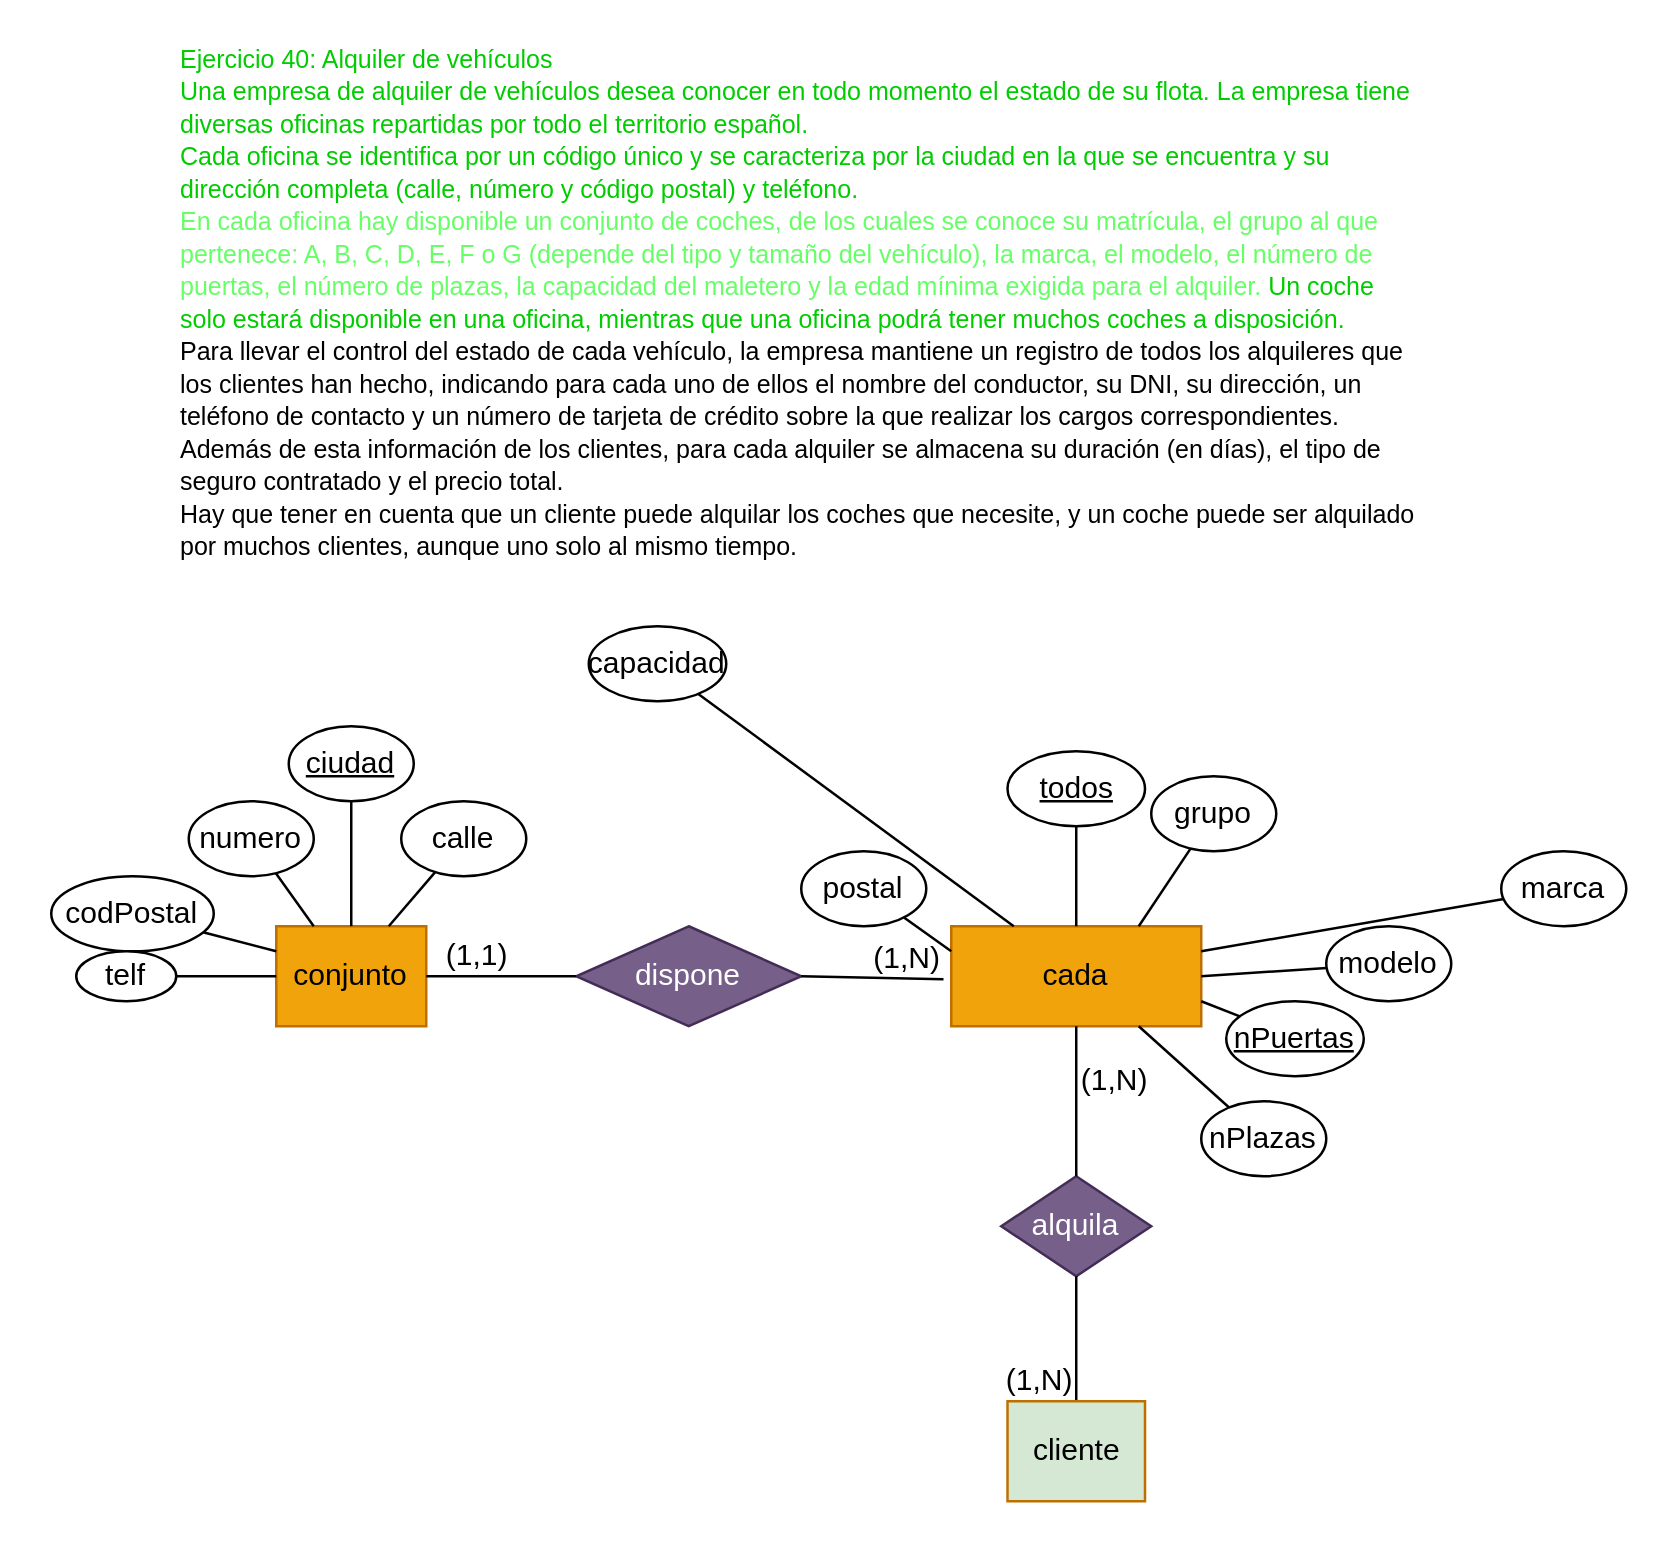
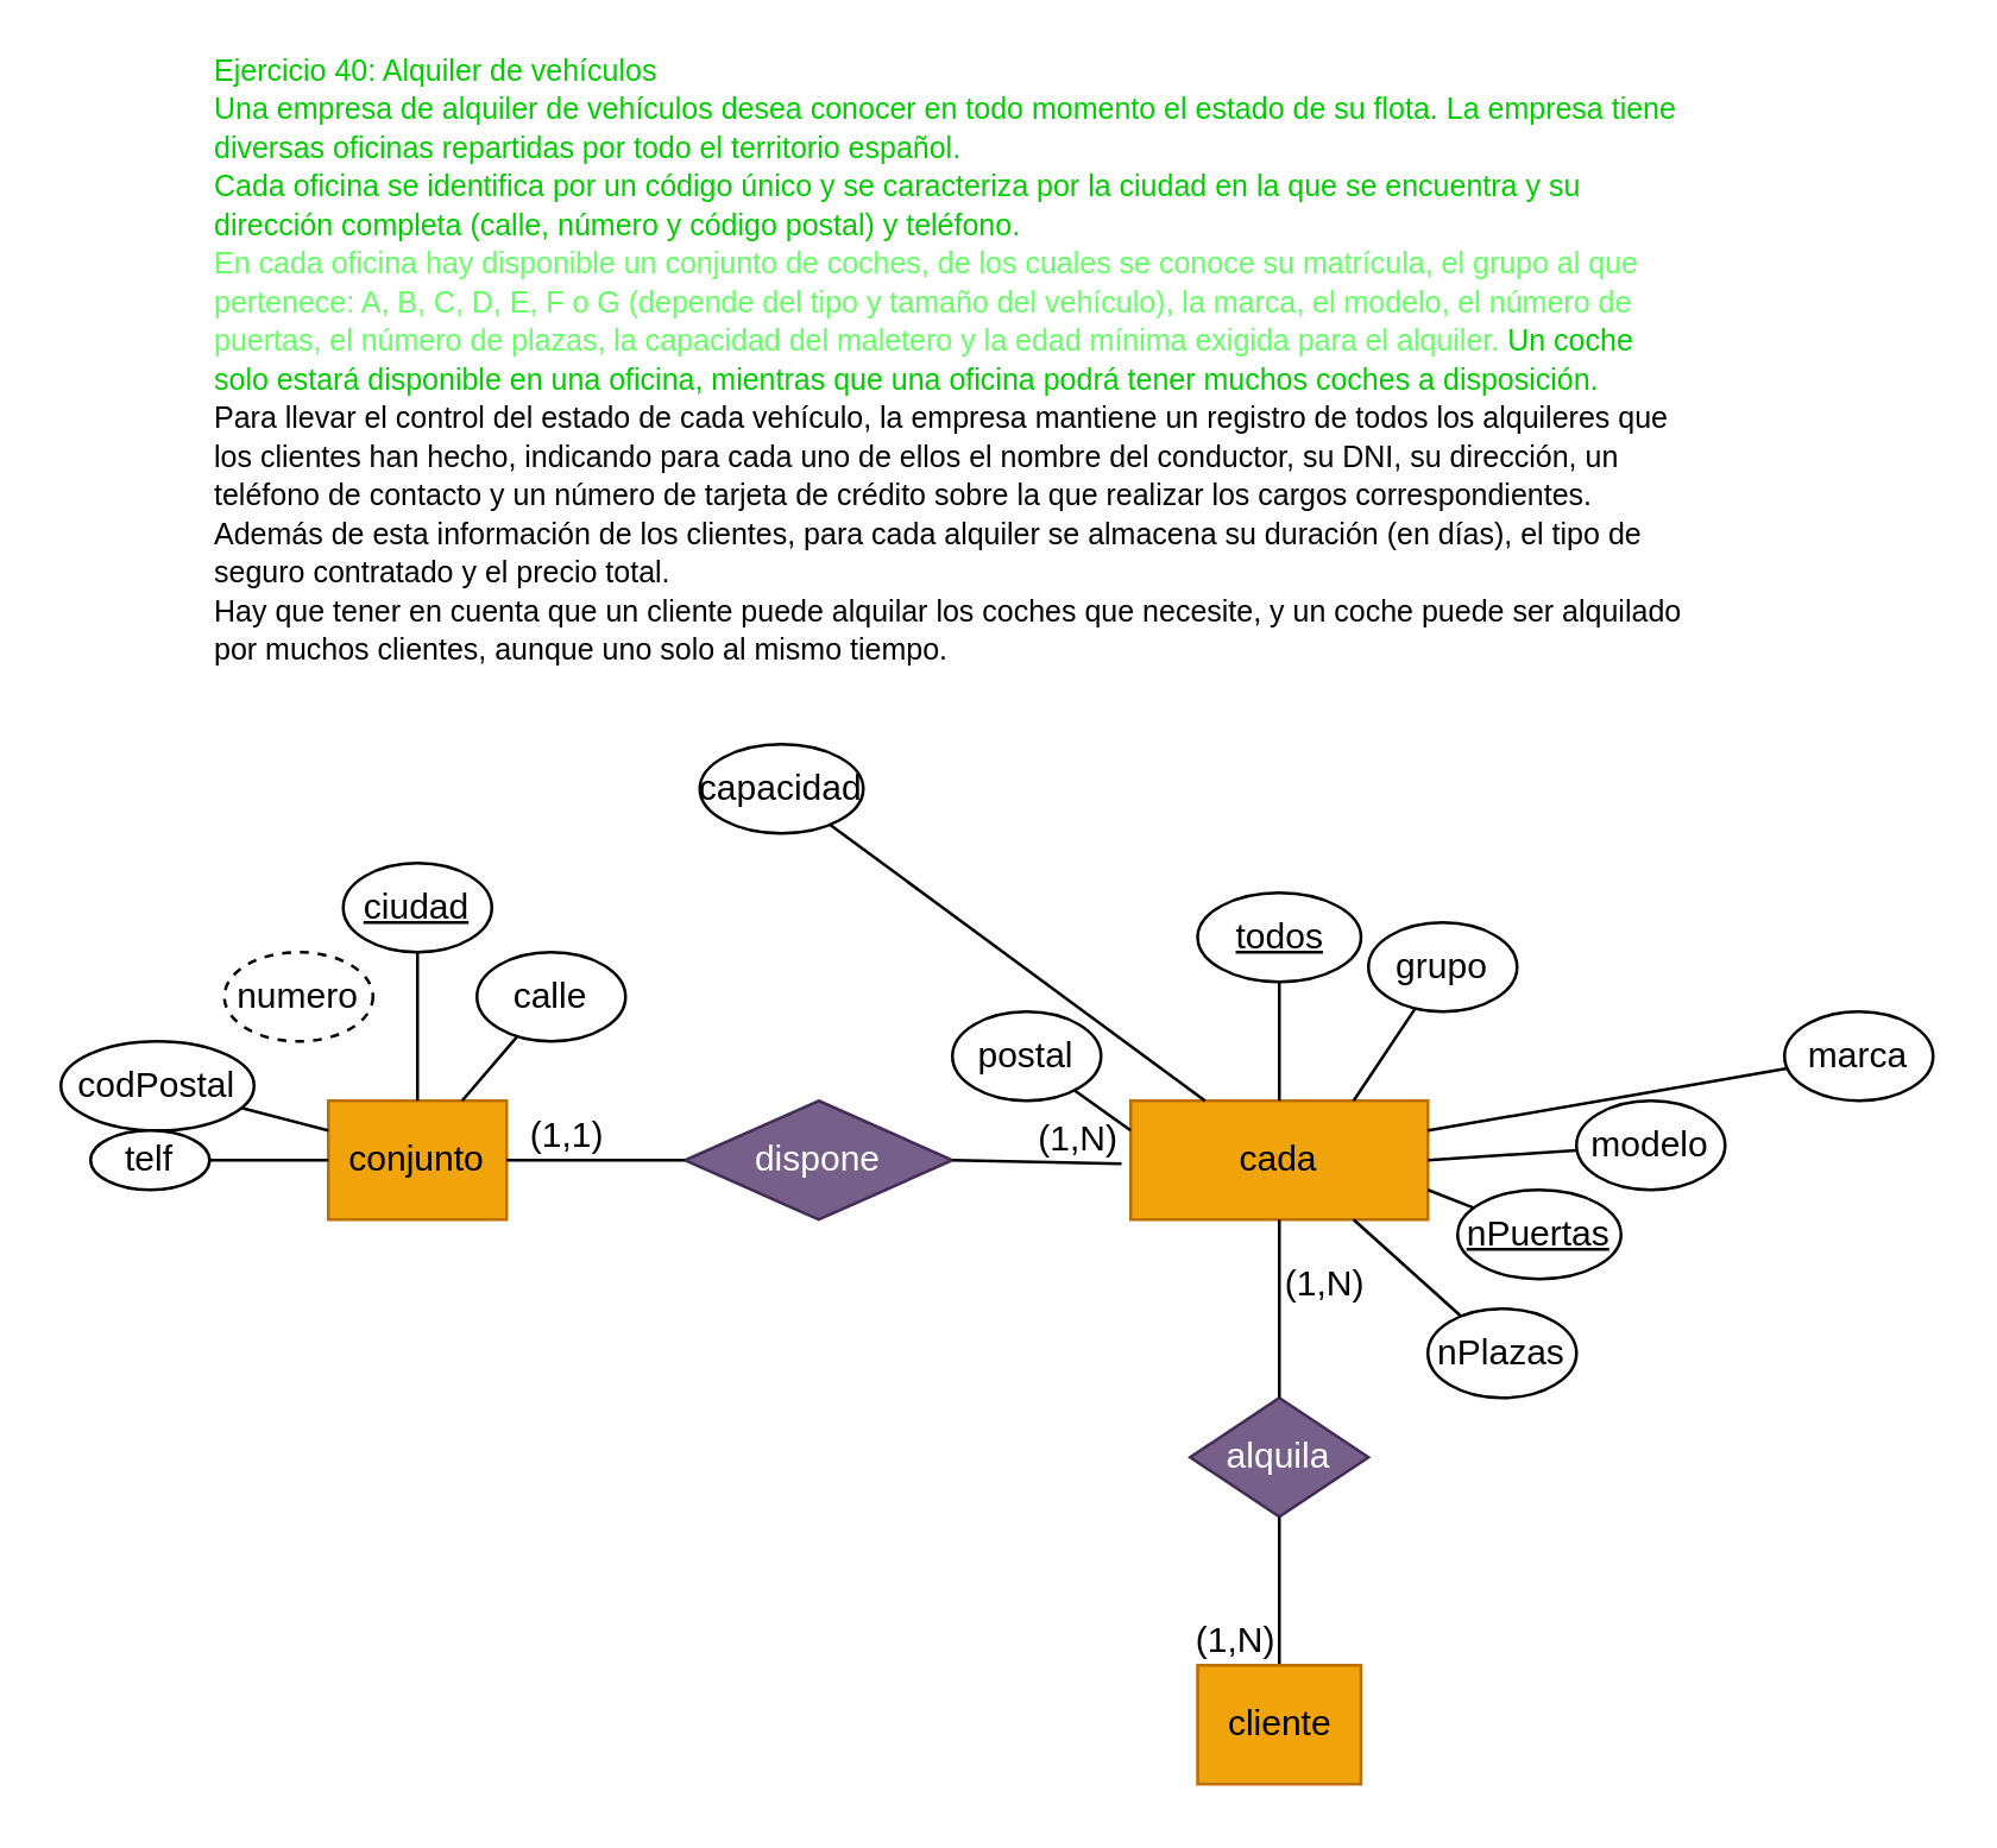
  <mxCell id="0" />
  <mxCell id="1" parent="0" />
  <mxCell id="2" value="&lt;div style=&quot;line-height: 100%;&quot;&gt;&lt;div&gt;&lt;font style=&quot;font-size: 10px; color: rgb(0, 204, 0);&quot;&gt;Ejercicio 40: Alquiler de vehículos&lt;/font&gt;&lt;/div&gt;&lt;div&gt;&lt;font style=&quot;font-size: 10px; color: rgb(0, 204, 0);&quot;&gt;Una empresa de alquiler de vehículos desea conocer en todo momento el estado de su flota. La empresa tiene&lt;/font&gt;&lt;/div&gt;&lt;div&gt;&lt;font style=&quot;font-size: 10px; color: rgb(0, 204, 0);&quot;&gt;diversas oficinas repartidas por todo el territorio español.&lt;/font&gt;&lt;/div&gt;&lt;div&gt;&lt;font style=&quot;font-size: 10px; color: rgb(0, 204, 0);&quot;&gt;Cada oficina se identifica por un código único y se caracteriza por la ciudad en la que se encuentra y su&lt;/font&gt;&lt;/div&gt;&lt;div&gt;&lt;font style=&quot;font-size: 10px; color: rgb(0, 204, 0);&quot;&gt;dirección completa (calle, número y código postal) y teléfono.&lt;/font&gt;&lt;/div&gt;&lt;div&gt;&lt;font style=&quot;font-size: 10px; color: rgb(102, 255, 102);&quot;&gt;En cada oficina hay disponible un conjunto de coches, de los cuales se conoce su matrícula, el grupo al que&lt;/font&gt;&lt;/div&gt;&lt;div&gt;&lt;font style=&quot;font-size: 10px; color: rgb(102, 255, 102);&quot;&gt;pertenece: A, B, C, D, E, F o G (depende del tipo y tamaño del vehículo), la marca, el modelo, el número de&lt;/font&gt;&lt;/div&gt;&lt;div&gt;&lt;font style=&quot;font-size: 10px;&quot;&gt;&lt;font style=&quot;color: rgb(102, 255, 102);&quot;&gt;puertas, el número de plazas, la capacidad del maletero y la edad mínima exigida para el alquiler.&lt;/font&gt;&lt;font style=&quot;color: rgb(0, 204, 0);&quot;&gt;&lt;font style=&quot;color: rgb(102, 255, 102);&quot;&gt; &lt;/font&gt;Un coche&lt;/font&gt;&lt;/font&gt;&lt;/div&gt;&lt;div&gt;&lt;font style=&quot;font-size: 10px; color: rgb(0, 204, 0);&quot;&gt;solo estará disponible en una oficina, mientras que una oficina podrá tener muchos coches a disposición.&lt;/font&gt;&lt;/div&gt;&lt;div&gt;&lt;font style=&quot;font-size: 10px;&quot;&gt;Para llevar el control del estado de cada vehículo, la empresa mantiene un registro de todos los alquileres que&lt;/font&gt;&lt;/div&gt;&lt;div&gt;&lt;font style=&quot;font-size: 10px;&quot;&gt;los clientes han hecho, indicando para cada uno de ellos el nombre del conductor, su DNI, su dirección, un&lt;/font&gt;&lt;/div&gt;&lt;div&gt;&lt;font style=&quot;font-size: 10px;&quot;&gt;teléfono de contacto y un número de tarjeta de crédito sobre la que realizar los cargos correspondientes.&lt;/font&gt;&lt;/div&gt;&lt;div&gt;&lt;font style=&quot;font-size: 10px;&quot;&gt;Además de esta información de los clientes, para cada alquiler se almacena su duración (en días), el tipo de&lt;/font&gt;&lt;/div&gt;&lt;div&gt;&lt;font style=&quot;font-size: 10px;&quot;&gt;seguro contratado y el precio total.&lt;/font&gt;&lt;/div&gt;&lt;div&gt;&lt;font style=&quot;font-size: 10px;&quot;&gt;Hay que tener en cuenta que un cliente puede alquilar los coches que necesite, y un coche puede ser alquilado&lt;/font&gt;&lt;/div&gt;&lt;div&gt;&lt;font style=&quot;font-size: 10px;&quot;&gt;por muchos clientes, aunque uno solo al mismo tiempo.&lt;/font&gt;&lt;/div&gt;&lt;/div&gt;" style="text;html=1;align=left;verticalAlign=middle;whiteSpace=wrap;rounded=0;" vertex="1" parent="1"><mxGeometry x="70" y="20" width="580" height="200" as="geometry" /></mxCell>
  <mxCell id="3" value="conjunto" style="whiteSpace=wrap;html=1;align=center;fillColor=#f0a30a;strokeColor=#BD7000;fontColor=#000000;" vertex="1" parent="1"><mxGeometry x="110" y="370" width="60" height="40" as="geometry" /></mxCell>
  <mxCell id="4" value="" style="endArrow=none;html=1;rounded=0;exitX=0.5;exitY=0;exitDx=0;exitDy=0;" edge="1" target="5" parent="1" source="3"><mxGeometry relative="1" as="geometry"><mxPoint x="80" y="305" as="sourcePoint" /><mxPoint x="140" y="305" as="targetPoint" /></mxGeometry></mxCell>
  <mxCell id="5" value="&lt;u&gt;ciudad&lt;/u&gt;" style="ellipse;whiteSpace=wrap;html=1;align=center;" vertex="1" parent="1"><mxGeometry x="115" y="290" width="50" height="30" as="geometry" /></mxCell>
  <mxCell id="6" value="" style="endArrow=none;html=1;rounded=0;exitX=0.75;exitY=0;exitDx=0;exitDy=0;" edge="1" target="7" parent="1" source="3"><mxGeometry relative="1" as="geometry"><mxPoint x="180" y="330" as="sourcePoint" /><mxPoint x="230" y="325" as="targetPoint" /></mxGeometry></mxCell>
  <mxCell id="7" value="calle" style="ellipse;whiteSpace=wrap;html=1;align=center;" vertex="1" parent="1"><mxGeometry x="160" y="320" width="50" height="30" as="geometry" /></mxCell>
- <mxCell id="8" value="" style="endArrow=none;html=1;rounded=0;exitX=0.25;exitY=0;exitDx=0;exitDy=0;" edge="1" target="9" parent="1" source="3"><mxGeometry relative="1" as="geometry"><mxPoint y="335" as="sourcePoint" x="40" /><mxPoint x="100" y="335" as="targetPoint" /></mxGeometry></mxCell>
- <mxCell id="9" value="numero" style="ellipse;whiteSpace=wrap;html=1;align=center;" vertex="1" parent="1"><mxGeometry x="75" y="320" width="50" height="30" as="geometry" /></mxCell>
+ <mxCell id="9" value="numero" style="ellipse;whiteSpace=wrap;html=1;align=center;dashed=1;" vertex="1" parent="1"><mxGeometry x="75" y="320" width="50" height="30" as="geometry" /></mxCell>
  <mxCell id="10" value="" style="endArrow=none;html=1;rounded=0;exitX=0;exitY=0.25;exitDx=0;exitDy=0;" edge="1" target="11" parent="1" source="3"><mxGeometry relative="1" as="geometry"><mxPoint x="0" y="365" as="sourcePoint" /><mxPoint x="60" y="365" as="targetPoint" /></mxGeometry></mxCell>
  <mxCell id="11" value="codPostal" style="ellipse;whiteSpace=wrap;html=1;align=center;" vertex="1" parent="1"><mxGeometry x="20" y="350" width="65" height="30" as="geometry" /></mxCell>
  <mxCell id="12" value="" style="endArrow=none;html=1;rounded=0;exitX=0;exitY=0.5;exitDx=0;exitDy=0;" edge="1" target="13" parent="1" source="3"><mxGeometry relative="1" as="geometry"><mxPoint x="-15" y="395" as="sourcePoint" /><mxPoint x="45" y="395" as="targetPoint" /></mxGeometry></mxCell>
  <mxCell id="13" value="telf" style="ellipse;whiteSpace=wrap;html=1;align=center;" vertex="1" parent="1"><mxGeometry x="30" y="380" width="40" height="20" as="geometry" /></mxCell>
  <mxCell id="14" value="dispone" style="shape=rhombus;perimeter=rhombusPerimeter;whiteSpace=wrap;html=1;align=center;fillColor=#76608a;fontColor=#ffffff;strokeColor=#432D57;" vertex="1" parent="1"><mxGeometry x="230" y="370" width="90" height="40" as="geometry" /></mxCell>
  <mxCell id="15" value="" style="endArrow=none;html=1;rounded=0;exitX=0;exitY=0.5;exitDx=0;exitDy=0;entryX=1;entryY=0.5;entryDx=0;entryDy=0;" edge="1" source="14" parent="1" target="3"><mxGeometry relative="1" as="geometry"><mxPoint x="257" y="350" as="sourcePoint" /><mxPoint x="210" y="380" as="targetPoint" /></mxGeometry></mxCell>
  <mxCell id="16" value="(1,1)" style="resizable=0;html=1;whiteSpace=wrap;align=right;verticalAlign=bottom;" connectable="0" vertex="1" parent="15"><mxGeometry x="1" relative="1" as="geometry"><mxPoint x="34" as="offset" /></mxGeometry></mxCell>
  <mxCell id="17" value="" style="endArrow=none;html=1;rounded=0;exitX=1;exitY=0.5;exitDx=0;exitDy=0;entryX=-0.031;entryY=0.529;entryDx=0;entryDy=0;entryPerimeter=0;" edge="1" source="14" parent="1" target="19"><mxGeometry relative="1" as="geometry"><mxPoint x="257" y="350" as="sourcePoint" /><mxPoint x="380" y="390" as="targetPoint" /></mxGeometry></mxCell>
  <mxCell id="18" value="(1,N)" style="resizable=0;html=1;whiteSpace=wrap;align=right;verticalAlign=bottom;" connectable="0" vertex="1" parent="17"><mxGeometry x="1" relative="1" as="geometry"><mxPoint as="offset" /></mxGeometry></mxCell>
  <mxCell id="19" value="cada" style="whiteSpace=wrap;html=1;align=center;fillColor=#f0a30a;strokeColor=#BD7000;fontColor=#000000;" vertex="1" parent="1"><mxGeometry x="380" y="370" width="100" height="40" as="geometry" /></mxCell>
  <mxCell id="20" value="" style="endArrow=none;html=1;rounded=0;exitX=0.5;exitY=0;exitDx=0;exitDy=0;" edge="1" target="21" parent="1" source="19"><mxGeometry relative="1" as="geometry"><mxPoint x="380" y="315" as="sourcePoint" /><mxPoint x="440" y="315" as="targetPoint" /></mxGeometry></mxCell>
  <mxCell id="21" value="&lt;u&gt;todos&lt;/u&gt;" style="ellipse;whiteSpace=wrap;html=1;align=center;" vertex="1" parent="1"><mxGeometry x="402.5" y="300" width="55" height="30" as="geometry" /></mxCell>
  <mxCell id="22" value="" style="endArrow=none;html=1;rounded=0;exitX=0.75;exitY=0;exitDx=0;exitDy=0;" edge="1" target="23" parent="1" source="19"><mxGeometry relative="1" as="geometry"><mxPoint x="480" y="305" as="sourcePoint" /><mxPoint x="540" y="305" as="targetPoint" /></mxGeometry></mxCell>
  <mxCell id="23" value="grupo" style="ellipse;whiteSpace=wrap;html=1;align=center;" vertex="1" parent="1"><mxGeometry x="460" y="310" width="50" height="30" as="geometry" /></mxCell>
  <mxCell id="24" value="" style="endArrow=none;html=1;rounded=0;exitX=1;exitY=0.5;exitDx=0;exitDy=0;" edge="1" target="25" parent="1" source="19"><mxGeometry relative="1" as="geometry"><mxPoint x="530" y="365" as="sourcePoint" /><mxPoint x="590" y="365" as="targetPoint" /></mxGeometry></mxCell>
  <mxCell id="25" value="modelo" style="ellipse;whiteSpace=wrap;html=1;align=center;" vertex="1" parent="1"><mxGeometry x="530" y="370" width="50" height="30" as="geometry" /></mxCell>
  <mxCell id="26" value="" style="endArrow=none;html=1;rounded=0;exitX=1;exitY=0.25;exitDx=0;exitDy=0;" edge="1" target="27" parent="1" source="19"><mxGeometry relative="1" as="geometry"><mxPoint x="513" y="305" as="sourcePoint" /><mxPoint x="573" y="305" as="targetPoint" /></mxGeometry></mxCell>
  <mxCell id="27" value="marca" style="ellipse;whiteSpace=wrap;html=1;align=center;" vertex="1" parent="1"><mxGeometry x="600" y="340" width="50" height="30" as="geometry" /></mxCell>
  <mxCell id="28" value="" style="endArrow=none;html=1;rounded=0;exitX=1;exitY=0.75;exitDx=0;exitDy=0;" edge="1" target="29" parent="1" source="19"><mxGeometry relative="1" as="geometry"><mxPoint x="490" y="425" as="sourcePoint" /><mxPoint x="550" y="425" as="targetPoint" /></mxGeometry></mxCell>
  <mxCell id="29" value="&lt;u&gt;nPuertas&lt;/u&gt;" style="ellipse;whiteSpace=wrap;html=1;align=center;" vertex="1" parent="1"><mxGeometry x="490" y="400" width="55" height="30" as="geometry" /></mxCell>
  <mxCell id="30" value="" style="endArrow=none;html=1;rounded=0;exitX=0.75;exitY=1;exitDx=0;exitDy=0;" edge="1" target="31" parent="1" source="19"><mxGeometry relative="1" as="geometry"><mxPoint x="445" y="465" as="sourcePoint" /><mxPoint x="505" y="465" as="targetPoint" /></mxGeometry></mxCell>
  <mxCell id="31" value="nPlazas" style="ellipse;whiteSpace=wrap;html=1;align=center;" vertex="1" parent="1"><mxGeometry x="480" y="440" width="50" height="30" as="geometry" /></mxCell>
  <mxCell id="32" value="" style="endArrow=none;html=1;rounded=0;exitX=0.25;exitY=0;exitDx=0;exitDy=0;" edge="1" target="33" parent="1" source="19"><mxGeometry relative="1" as="geometry"><mxPoint x="310" y="325" as="sourcePoint" /><mxPoint x="370" y="325" as="targetPoint" /></mxGeometry></mxCell>
  <mxCell id="33" value="capacidad" style="ellipse;whiteSpace=wrap;html=1;align=center;" vertex="1" parent="1"><mxGeometry x="235" y="250" width="55" height="30" as="geometry" /></mxCell>
  <mxCell id="34" value="" style="endArrow=none;html=1;rounded=0;exitX=0;exitY=0.25;exitDx=0;exitDy=0;" edge="1" target="35" parent="1" source="19"><mxGeometry relative="1" as="geometry"><mxPoint x="270" y="355" as="sourcePoint" /><mxPoint x="330" y="355" as="targetPoint" /></mxGeometry></mxCell>
  <mxCell id="35" value="postal" style="ellipse;whiteSpace=wrap;html=1;align=center;" vertex="1" parent="1"><mxGeometry x="320" y="340" width="50" height="30" as="geometry" /></mxCell>
  <mxCell id="36" value="alquila" style="shape=rhombus;perimeter=rhombusPerimeter;whiteSpace=wrap;html=1;align=center;fillColor=#76608a;fontColor=#ffffff;strokeColor=#432D57;" vertex="1" parent="1"><mxGeometry x="400" y="470" width="60" height="40" as="geometry" /></mxCell>
  <mxCell id="37" value="" style="endArrow=none;html=1;rounded=0;exitX=0.5;exitY=0;exitDx=0;exitDy=0;entryX=0.5;entryY=1;entryDx=0;entryDy=0;" edge="1" source="36" parent="1" target="19"><mxGeometry relative="1" as="geometry"><mxPoint x="347" y="510" as="sourcePoint" /><mxPoint x="300" y="540" as="targetPoint" /></mxGeometry></mxCell>
  <mxCell id="38" value="(1,N)" style="resizable=0;html=1;whiteSpace=wrap;align=right;verticalAlign=bottom;" connectable="0" vertex="1" parent="37"><mxGeometry x="1" relative="1" as="geometry"><mxPoint x="30" y="30" as="offset" /></mxGeometry></mxCell>
  <mxCell id="39" value="" style="endArrow=none;html=1;rounded=0;exitX=0.5;exitY=1;exitDx=0;exitDy=0;entryX=0.5;entryY=0;entryDx=0;entryDy=0;" edge="1" source="36" parent="1" target="41"><mxGeometry relative="1" as="geometry"><mxPoint x="347" y="510" as="sourcePoint" /><mxPoint x="430" y="580" as="targetPoint" /></mxGeometry></mxCell>
  <mxCell id="40" value="(1,N)" style="resizable=0;html=1;whiteSpace=wrap;align=right;verticalAlign=bottom;" connectable="0" vertex="1" parent="39"><mxGeometry x="1" relative="1" as="geometry"><mxPoint as="offset" /></mxGeometry></mxCell>
- <mxCell id="41" value="cliente" style="whiteSpace=wrap;html=1;align=center;fillColor=#d5e8d4;strokeColor=#BD7000;fontColor=#000000;" vertex="1" parent="1"><mxGeometry x="402.5" y="560" width="55" height="40" as="geometry" /></mxCell>
+ <mxCell id="41" value="cliente" style="whiteSpace=wrap;html=1;align=center;fillColor=#f0a30a;strokeColor=#BD7000;fontColor=#000000;" vertex="1" parent="1"><mxGeometry x="402.5" y="560" width="55" height="40" as="geometry" /></mxCell>
